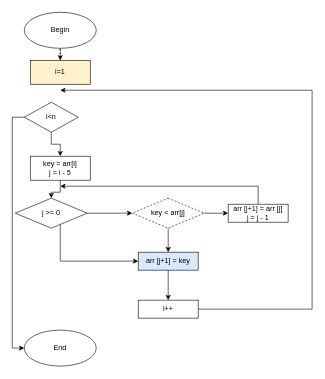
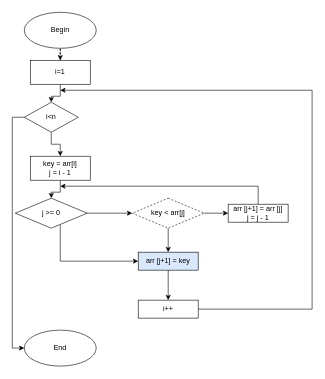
  <mxCell id="0" />
  <mxCell id="1" parent="0" />
  <mxCell id="2" value="" style="edgeStyle=orthogonalEdgeStyle;rounded=0;orthogonalLoop=1;jettySize=auto;html=1;dashed=1;" edge="1" parent="1" source="3" target="5"><mxGeometry relative="1" as="geometry" /></mxCell>
  <mxCell id="3" value="Begin" style="ellipse;whiteSpace=wrap;html=1;" vertex="1" parent="1"><mxGeometry x="40" y="20" width="120" height="60" as="geometry" /></mxCell>
- <mxCell id="5" value="i=1" style="rounded=0;whiteSpace=wrap;html=1;fillColor=#fff2cc;" vertex="1" parent="1"><mxGeometry x="50" y="100" width="100" height="40" as="geometry" /></mxCell>
+ <mxCell id="4" value="" style="edgeStyle=orthogonalEdgeStyle;rounded=0;orthogonalLoop=1;jettySize=auto;html=1;" edge="1" parent="1" source="5" target="8"><mxGeometry relative="1" as="geometry" /></mxCell>
+ <mxCell id="5" value="i=1" style="rounded=0;whiteSpace=wrap;html=1;" vertex="1" parent="1"><mxGeometry x="50" y="100" width="100" height="40" as="geometry" /></mxCell>
  <mxCell id="6" value="" style="edgeStyle=orthogonalEdgeStyle;rounded=0;orthogonalLoop=1;jettySize=auto;html=1;" edge="1" parent="1" source="8" target="10"><mxGeometry relative="1" as="geometry" /></mxCell>
  <mxCell id="7" style="edgeStyle=orthogonalEdgeStyle;rounded=0;orthogonalLoop=1;jettySize=auto;html=1;entryX=0;entryY=0.5;entryDx=0;entryDy=0;" edge="1" parent="1" source="8" target="23"><mxGeometry relative="1" as="geometry"><Array as="points"><mxPoint x="20" y="195" /><mxPoint x="20" y="580" /></Array></mxGeometry></mxCell>
  <mxCell id="8" value="i&amp;lt;n" style="rhombus;whiteSpace=wrap;html=1;" vertex="1" parent="1"><mxGeometry x="40" y="170" width="90" height="50" as="geometry" /></mxCell>
  <mxCell id="9" value="" style="edgeStyle=orthogonalEdgeStyle;rounded=0;orthogonalLoop=1;jettySize=auto;html=1;" edge="1" parent="1" source="10" target="13"><mxGeometry relative="1" as="geometry" /></mxCell>
- <mxCell id="10" value="key = arr[i]&lt;br&gt;j = i - 5" style="rounded=0;whiteSpace=wrap;html=1;" vertex="1" parent="1"><mxGeometry x="50" y="260" width="100" height="40" as="geometry" /></mxCell>
+ <mxCell id="10" value="key = arr[i]&lt;br&gt;j = i - 1" style="rounded=0;whiteSpace=wrap;html=1;" vertex="1" parent="1"><mxGeometry x="50" y="260" width="100" height="40" as="geometry" /></mxCell>
  <mxCell id="11" style="edgeStyle=orthogonalEdgeStyle;rounded=0;orthogonalLoop=1;jettySize=auto;html=1;exitX=1;exitY=0.5;exitDx=0;exitDy=0;entryX=0;entryY=0.5;entryDx=0;entryDy=0;" edge="1" parent="1" source="13" target="18"><mxGeometry relative="1" as="geometry" /></mxCell>
  <mxCell id="12" style="edgeStyle=orthogonalEdgeStyle;rounded=0;orthogonalLoop=1;jettySize=auto;html=1;entryX=0;entryY=0.5;entryDx=0;entryDy=0;" edge="1" parent="1" source="13" target="20"><mxGeometry relative="1" as="geometry"><Array as="points"><mxPoint x="100" y="435" /></Array></mxGeometry></mxCell>
  <mxCell id="13" value="j &amp;gt;= 0" style="rhombus;whiteSpace=wrap;html=1;" vertex="1" parent="1"><mxGeometry x="25" y="330" width="120" height="50" as="geometry" /></mxCell>
  <mxCell id="14" style="edgeStyle=orthogonalEdgeStyle;rounded=0;orthogonalLoop=1;jettySize=auto;html=1;exitX=0.5;exitY=0;exitDx=0;exitDy=0;" edge="1" parent="1" source="15"><mxGeometry relative="1" as="geometry"><mxPoint x="100" y="310" as="targetPoint" /><Array as="points"><mxPoint x="430" y="310" /></Array></mxGeometry></mxCell>
  <mxCell id="15" value="arr [j+1] = arr [j]&lt;br&gt;j = j - 1" style="rounded=0;whiteSpace=wrap;html=1;" vertex="1" parent="1"><mxGeometry x="380" y="340" width="100" height="30" as="geometry" /></mxCell>
  <mxCell id="16" value="" style="edgeStyle=orthogonalEdgeStyle;rounded=0;orthogonalLoop=1;jettySize=auto;html=1;" edge="1" parent="1" source="18" target="15"><mxGeometry relative="1" as="geometry" /></mxCell>
  <mxCell id="17" value="" style="edgeStyle=orthogonalEdgeStyle;rounded=0;orthogonalLoop=1;jettySize=auto;html=1;" edge="1" parent="1" source="18" target="20"><mxGeometry relative="1" as="geometry" /></mxCell>
  <mxCell id="18" value="key &amp;lt; arr[j]" style="rhombus;whiteSpace=wrap;html=1;dashed=1;" vertex="1" parent="1"><mxGeometry x="220" y="330" width="120" height="50" as="geometry" /></mxCell>
  <mxCell id="19" value="" style="edgeStyle=orthogonalEdgeStyle;rounded=0;orthogonalLoop=1;jettySize=auto;html=1;" edge="1" parent="1" source="20" target="22"><mxGeometry relative="1" as="geometry" /></mxCell>
  <mxCell id="20" value="arr [j+1] = key" style="rounded=0;whiteSpace=wrap;html=1;fillColor=#dae8fc;" vertex="1" parent="1"><mxGeometry x="230" y="420" width="100" height="30" as="geometry" /></mxCell>
  <mxCell id="21" style="edgeStyle=orthogonalEdgeStyle;rounded=0;orthogonalLoop=1;jettySize=auto;html=1;exitX=1;exitY=0.5;exitDx=0;exitDy=0;" edge="1" parent="1" source="22"><mxGeometry relative="1" as="geometry"><mxPoint x="100" y="150" as="targetPoint" /><Array as="points"><mxPoint x="520" y="515" /><mxPoint x="520" y="150" /></Array></mxGeometry></mxCell>
  <mxCell id="22" value="i++" style="rounded=0;whiteSpace=wrap;html=1;" vertex="1" parent="1"><mxGeometry x="230" y="500" width="100" height="30" as="geometry" /></mxCell>
  <mxCell id="23" value="End" style="ellipse;whiteSpace=wrap;html=1;" vertex="1" parent="1"><mxGeometry x="40" y="550" width="120" height="60" as="geometry" /></mxCell>
